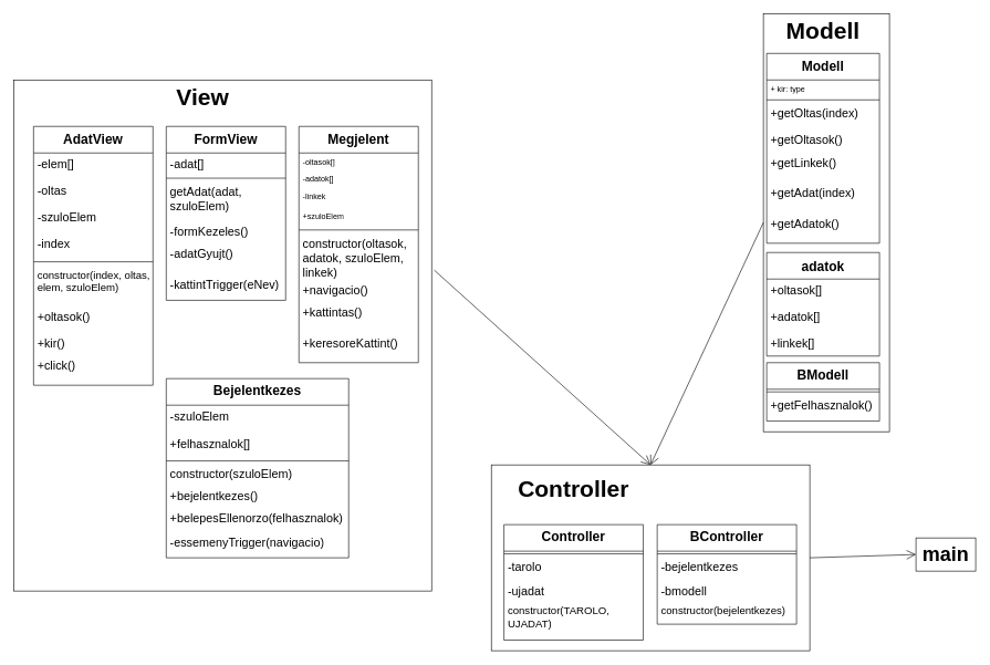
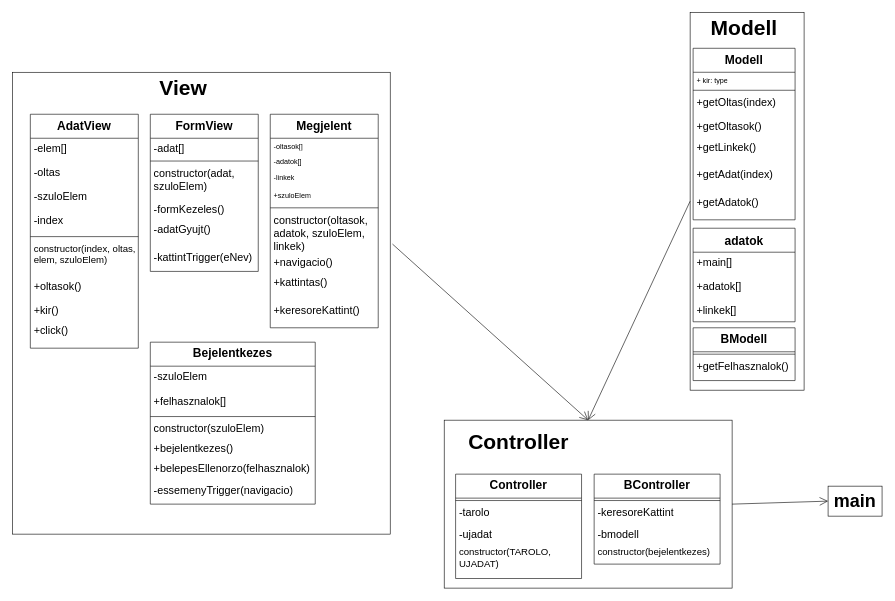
  <mxCell id="0" />
  <mxCell id="1" parent="0" />
  <mxCell id="2" value="" style="rounded=0;whiteSpace=wrap;html=1;direction=south;" parent="1" vertex="1"><mxGeometry x="740" y="700" width="480" height="280" as="geometry" /></mxCell>
  <mxCell id="3" value="" style="rounded=0;whiteSpace=wrap;html=1;direction=south;" parent="1" vertex="1"><mxGeometry x="20" y="120" width="630" height="770" as="geometry" /></mxCell>
  <mxCell id="4" value="" style="rounded=0;whiteSpace=wrap;html=1;direction=south;" parent="1" vertex="1"><mxGeometry x="1150" width="190" height="630" as="geometry" y="20" /></mxCell>
  <mxCell id="5" value="Controller" style="swimlane;fontStyle=1;align=center;verticalAlign=top;childLayout=stackLayout;horizontal=1;startSize=40;horizontalStack=0;resizeParent=1;resizeParentMax=0;resizeLast=0;collapsible=1;marginBottom=0;whiteSpace=wrap;html=1;fontSize=20;" parent="1" vertex="1"><mxGeometry x="759" y="790" width="210" height="174" as="geometry" /></mxCell>
  <mxCell id="6" value="" style="line;strokeWidth=1;fillColor=none;align=left;verticalAlign=middle;spacingTop=-1;spacingLeft=3;spacingRight=3;rotatable=0;labelPosition=right;points=[];portConstraint=eastwest;strokeColor=inherit;" parent="5" vertex="1"><mxGeometry y="40" width="210" height="8" as="geometry" /></mxCell>
  <mxCell id="7" value="-tarolo" style="text;strokeColor=none;fillColor=none;align=left;verticalAlign=top;spacingLeft=4;spacingRight=4;overflow=hidden;rotatable=0;points=[[0,0.5],[1,0.5]];portConstraint=eastwest;whiteSpace=wrap;html=1;fontSize=18;" parent="5" vertex="1"><mxGeometry y="48" width="210" height="36" as="geometry" /></mxCell>
  <mxCell id="8" value="-ujadat" style="text;strokeColor=none;fillColor=none;align=left;verticalAlign=top;spacingLeft=4;spacingRight=4;overflow=hidden;rotatable=0;points=[[0,0.5],[1,0.5]];portConstraint=eastwest;whiteSpace=wrap;html=1;fontSize=18;" parent="5" vertex="1"><mxGeometry y="84" width="210" height="30" as="geometry" /></mxCell>
  <mxCell id="9" value="constructor(TAROLO, UJADAT)" style="text;strokeColor=none;fillColor=none;align=left;verticalAlign=top;spacingLeft=4;spacingRight=4;overflow=hidden;rotatable=0;points=[[0,0.5],[1,0.5]];portConstraint=eastwest;whiteSpace=wrap;html=1;fontSize=16;" parent="5" vertex="1"><mxGeometry y="114" width="210" height="60" as="geometry" /></mxCell>
  <mxCell id="10" value="AdatView" style="swimlane;fontStyle=1;align=center;verticalAlign=top;childLayout=stackLayout;horizontal=1;startSize=40;horizontalStack=0;resizeParent=1;resizeParentMax=0;resizeLast=0;collapsible=1;marginBottom=0;whiteSpace=wrap;html=1;fontSize=20;" parent="1" vertex="1"><mxGeometry x="50" y="190" width="180" height="390" as="geometry" /></mxCell>
  <mxCell id="11" value="-elem[]" style="text;strokeColor=none;fillColor=none;align=left;verticalAlign=top;spacingLeft=4;spacingRight=4;overflow=hidden;rotatable=0;points=[[0,0.5],[1,0.5]];portConstraint=eastwest;whiteSpace=wrap;html=1;fontSize=18;" parent="10" vertex="1"><mxGeometry y="40" width="180" height="40" as="geometry" /></mxCell>
  <mxCell id="12" value="-oltas" style="text;strokeColor=none;fillColor=none;align=left;verticalAlign=top;spacingLeft=4;spacingRight=4;overflow=hidden;rotatable=0;points=[[0,0.5],[1,0.5]];portConstraint=eastwest;whiteSpace=wrap;html=1;fontSize=18;" parent="10" vertex="1"><mxGeometry y="80" width="180" height="40" as="geometry" /></mxCell>
  <mxCell id="13" value="-szuloElem" style="text;strokeColor=none;fillColor=none;align=left;verticalAlign=top;spacingLeft=4;spacingRight=4;overflow=hidden;rotatable=0;points=[[0,0.5],[1,0.5]];portConstraint=eastwest;whiteSpace=wrap;html=1;fontSize=18;" parent="10" vertex="1"><mxGeometry y="120" width="180" height="40" as="geometry" /></mxCell>
  <mxCell id="14" value="-index" style="text;strokeColor=none;fillColor=none;align=left;verticalAlign=top;spacingLeft=4;spacingRight=4;overflow=hidden;rotatable=0;points=[[0,0.5],[1,0.5]];portConstraint=eastwest;whiteSpace=wrap;html=1;fontSize=18;" parent="10" vertex="1"><mxGeometry y="160" width="180" height="40" as="geometry" /></mxCell>
  <mxCell id="15" value="" style="line;strokeWidth=1;fillColor=none;align=left;verticalAlign=middle;spacingTop=-1;spacingLeft=3;spacingRight=3;rotatable=0;labelPosition=right;points=[];portConstraint=eastwest;strokeColor=inherit;" parent="10" vertex="1"><mxGeometry y="200" width="180" height="8" as="geometry" /></mxCell>
  <mxCell id="16" value="constructor(index, oltas, elem, szuloElem)" style="text;strokeColor=none;fillColor=none;align=left;verticalAlign=top;spacingLeft=4;spacingRight=4;overflow=hidden;rotatable=0;points=[[0,0.5],[1,0.5]];portConstraint=eastwest;whiteSpace=wrap;html=1;fontSize=16;" parent="10" vertex="1"><mxGeometry y="208" width="180" height="62" as="geometry" /></mxCell>
  <mxCell id="17" value="+oltasok()" style="text;strokeColor=none;fillColor=none;align=left;verticalAlign=top;spacingLeft=4;spacingRight=4;overflow=hidden;rotatable=0;points=[[0,0.5],[1,0.5]];portConstraint=eastwest;whiteSpace=wrap;html=1;fontSize=18;" parent="10" vertex="1"><mxGeometry y="270" width="180" height="40" as="geometry" /></mxCell>
  <mxCell id="18" value="+kir()" style="text;strokeColor=none;fillColor=none;align=left;verticalAlign=top;spacingLeft=4;spacingRight=4;overflow=hidden;rotatable=0;points=[[0,0.5],[1,0.5]];portConstraint=eastwest;whiteSpace=wrap;html=1;fontSize=18;" parent="10" vertex="1"><mxGeometry y="310" width="180" height="34" as="geometry" /></mxCell>
  <mxCell id="19" value="+click()" style="text;strokeColor=none;fillColor=none;align=left;verticalAlign=top;spacingLeft=4;spacingRight=4;overflow=hidden;rotatable=0;points=[[0,0.5],[1,0.5]];portConstraint=eastwest;whiteSpace=wrap;html=1;fontSize=18;" parent="10" vertex="1"><mxGeometry y="344" width="180" height="46" as="geometry" /></mxCell>
  <mxCell id="20" value="View&amp;nbsp;" style="text;html=1;strokeColor=none;fillColor=none;align=center;verticalAlign=middle;whiteSpace=wrap;rounded=0;fontSize=35;fontStyle=1" parent="1" vertex="1"><mxGeometry x="260" y="130" width="100" height="30" as="geometry" /></mxCell>
  <mxCell id="21" value="Modell" style="text;html=1;strokeColor=none;fillColor=none;align=center;verticalAlign=middle;whiteSpace=wrap;rounded=0;fontSize=35;fontStyle=1" parent="1" vertex="1"><mxGeometry x="1190" y="30" width="100" height="30" as="geometry" /></mxCell>
  <mxCell id="22" value="Controller" style="text;html=1;strokeColor=none;fillColor=none;align=center;verticalAlign=middle;whiteSpace=wrap;rounded=0;fontSize=35;fontStyle=1" parent="1" vertex="1"><mxGeometry x="814" y="720" width="100" height="30" as="geometry" /></mxCell>
  <mxCell id="23" value="FormView" style="swimlane;fontStyle=1;align=center;verticalAlign=top;childLayout=stackLayout;horizontal=1;startSize=40;horizontalStack=0;resizeParent=1;resizeParentMax=0;resizeLast=0;collapsible=1;marginBottom=0;whiteSpace=wrap;html=1;fontSize=20;" parent="1" vertex="1"><mxGeometry x="250" y="190" width="180" height="262" as="geometry" /></mxCell>
  <mxCell id="24" value="-adat[]" style="text;strokeColor=none;fillColor=none;align=left;verticalAlign=top;spacingLeft=4;spacingRight=4;overflow=hidden;rotatable=0;points=[[0,0.5],[1,0.5]];portConstraint=eastwest;whiteSpace=wrap;html=1;fontSize=18;" parent="23" vertex="1"><mxGeometry y="40" width="180" height="34" as="geometry" /></mxCell>
  <mxCell id="25" value="" style="line;strokeWidth=1;fillColor=none;align=left;verticalAlign=middle;spacingTop=-1;spacingLeft=3;spacingRight=3;rotatable=0;labelPosition=right;points=[];portConstraint=eastwest;strokeColor=inherit;" parent="23" vertex="1"><mxGeometry y="74" width="180" height="8" as="geometry" /></mxCell>
- <mxCell id="26" value="getAdat(adat, szuloElem)" style="text;strokeColor=none;fillColor=none;align=left;verticalAlign=top;spacingLeft=4;spacingRight=4;overflow=hidden;rotatable=0;points=[[0,0.5],[1,0.5]];portConstraint=eastwest;whiteSpace=wrap;html=1;fontSize=18;" parent="23" vertex="1"><mxGeometry y="82" width="180" height="60" as="geometry" /></mxCell>
+ <mxCell id="26" value="constructor(adat, szuloElem)" style="text;strokeColor=none;fillColor=none;align=left;verticalAlign=top;spacingLeft=4;spacingRight=4;overflow=hidden;rotatable=0;points=[[0,0.5],[1,0.5]];portConstraint=eastwest;whiteSpace=wrap;html=1;fontSize=18;" parent="23" vertex="1"><mxGeometry y="82" width="180" height="60" as="geometry" /></mxCell>
  <mxCell id="27" value="-formKezeles()" style="text;strokeColor=none;fillColor=none;align=left;verticalAlign=top;spacingLeft=4;spacingRight=4;overflow=hidden;rotatable=0;points=[[0,0.5],[1,0.5]];portConstraint=eastwest;whiteSpace=wrap;html=1;fontSize=18;" parent="23" vertex="1"><mxGeometry y="142" width="180" height="34" as="geometry" /></mxCell>
  <mxCell id="28" value="-adatGyujt()" style="text;strokeColor=none;fillColor=none;align=left;verticalAlign=top;spacingLeft=4;spacingRight=4;overflow=hidden;rotatable=0;points=[[0,0.5],[1,0.5]];portConstraint=eastwest;whiteSpace=wrap;html=1;fontSize=18;" parent="23" vertex="1"><mxGeometry y="176" width="180" height="46" as="geometry" /></mxCell>
  <mxCell id="29" value="-kattintTrigger(eNev)" style="text;strokeColor=none;fillColor=none;align=left;verticalAlign=top;spacingLeft=4;spacingRight=4;overflow=hidden;rotatable=0;points=[[0,0.5],[1,0.5]];portConstraint=eastwest;whiteSpace=wrap;html=1;fontSize=18;" parent="23" vertex="1"><mxGeometry y="222" width="180" height="40" as="geometry" /></mxCell>
  <mxCell id="30" value="Megjelent" style="swimlane;fontStyle=1;align=center;verticalAlign=top;childLayout=stackLayout;horizontal=1;startSize=40;horizontalStack=0;resizeParent=1;resizeParentMax=0;resizeLast=0;collapsible=1;marginBottom=0;whiteSpace=wrap;html=1;fontSize=20;" parent="1" vertex="1"><mxGeometry x="450" y="190" width="180" height="356" as="geometry" /></mxCell>
  <mxCell id="31" value="-oltasok[]" style="text;strokeColor=none;fillColor=none;align=left;verticalAlign=top;spacingLeft=4;spacingRight=4;overflow=hidden;rotatable=0;points=[[0,0.5],[1,0.5]];portConstraint=eastwest;whiteSpace=wrap;html=1;" parent="30" vertex="1"><mxGeometry y="40" width="180" height="26" as="geometry" /></mxCell>
  <mxCell id="32" value="-adatok[]" style="text;strokeColor=none;fillColor=none;align=left;verticalAlign=top;spacingLeft=4;spacingRight=4;overflow=hidden;rotatable=0;points=[[0,0.5],[1,0.5]];portConstraint=eastwest;whiteSpace=wrap;html=1;" parent="30" vertex="1"><mxGeometry y="66" width="180" height="26" as="geometry" /></mxCell>
  <mxCell id="33" value="-linkek" style="text;strokeColor=none;fillColor=none;align=left;verticalAlign=top;spacingLeft=4;spacingRight=4;overflow=hidden;rotatable=0;points=[[0,0.5],[1,0.5]];portConstraint=eastwest;whiteSpace=wrap;html=1;" parent="30" vertex="1"><mxGeometry y="92" width="180" height="30" as="geometry" /></mxCell>
  <mxCell id="34" value="+szuloElem" style="text;strokeColor=none;fillColor=none;align=left;verticalAlign=top;spacingLeft=4;spacingRight=4;overflow=hidden;rotatable=0;points=[[0,0.5],[1,0.5]];portConstraint=eastwest;whiteSpace=wrap;html=1;" parent="30" vertex="1"><mxGeometry y="122" width="180" height="30" as="geometry" /></mxCell>
  <mxCell id="35" value="" style="line;strokeWidth=1;fillColor=none;align=left;verticalAlign=middle;spacingTop=-1;spacingLeft=3;spacingRight=3;rotatable=0;labelPosition=right;points=[];portConstraint=eastwest;strokeColor=inherit;" parent="30" vertex="1"><mxGeometry y="152" width="180" height="8" as="geometry" /></mxCell>
  <mxCell id="36" value="constructor(oltasok, adatok, szuloElem, linkek)" style="text;strokeColor=none;fillColor=none;align=left;verticalAlign=top;spacingLeft=4;spacingRight=4;overflow=hidden;rotatable=0;points=[[0,0.5],[1,0.5]];portConstraint=eastwest;whiteSpace=wrap;html=1;fontSize=18;" parent="30" vertex="1"><mxGeometry y="160" width="180" height="70" as="geometry" /></mxCell>
  <mxCell id="37" value="+navigacio()" style="text;strokeColor=none;fillColor=none;align=left;verticalAlign=top;spacingLeft=4;spacingRight=4;overflow=hidden;rotatable=0;points=[[0,0.5],[1,0.5]];portConstraint=eastwest;whiteSpace=wrap;html=1;fontSize=18;" parent="30" vertex="1"><mxGeometry y="230" width="180" height="34" as="geometry" /></mxCell>
  <mxCell id="38" value="+kattintas()" style="text;strokeColor=none;fillColor=none;align=left;verticalAlign=top;spacingLeft=4;spacingRight=4;overflow=hidden;rotatable=0;points=[[0,0.5],[1,0.5]];portConstraint=eastwest;whiteSpace=wrap;html=1;fontSize=18;" parent="30" vertex="1"><mxGeometry y="264" width="180" height="46" as="geometry" /></mxCell>
  <mxCell id="39" value="+keresoreKattint()" style="text;strokeColor=none;fillColor=none;align=left;verticalAlign=top;spacingLeft=4;spacingRight=4;overflow=hidden;rotatable=0;points=[[0,0.5],[1,0.5]];portConstraint=eastwest;whiteSpace=wrap;html=1;fontSize=18;" parent="30" vertex="1"><mxGeometry y="310" width="180" height="46" as="geometry" /></mxCell>
  <mxCell id="40" value="Modell" style="swimlane;fontStyle=1;align=center;verticalAlign=top;childLayout=stackLayout;horizontal=1;startSize=40;horizontalStack=0;resizeParent=1;resizeParentMax=0;resizeLast=0;collapsible=1;marginBottom=0;whiteSpace=wrap;html=1;fontSize=20;" parent="1" vertex="1"><mxGeometry x="1155" y="80" width="170" height="286" as="geometry" /></mxCell>
  <mxCell id="41" value="+ kir: type" style="text;strokeColor=none;fillColor=none;align=left;verticalAlign=top;spacingLeft=4;spacingRight=4;overflow=hidden;rotatable=0;points=[[0,0.5],[1,0.5]];portConstraint=eastwest;whiteSpace=wrap;html=1;" parent="40" vertex="1"><mxGeometry y="40" width="170" height="26" as="geometry" /></mxCell>
  <mxCell id="42" value="" style="line;strokeWidth=1;fillColor=none;align=left;verticalAlign=middle;spacingTop=-1;spacingLeft=3;spacingRight=3;rotatable=0;labelPosition=right;points=[];portConstraint=eastwest;strokeColor=inherit;" parent="40" vertex="1"><mxGeometry y="66" width="170" height="8" as="geometry" /></mxCell>
  <mxCell id="43" value="+getOltas(index)" style="text;strokeColor=none;fillColor=none;align=left;verticalAlign=top;spacingLeft=4;spacingRight=4;overflow=hidden;rotatable=0;points=[[0,0.5],[1,0.5]];portConstraint=eastwest;whiteSpace=wrap;html=1;fontSize=18;" parent="40" vertex="1"><mxGeometry y="74" width="170" height="40" as="geometry" /></mxCell>
  <mxCell id="44" value="+getOltasok()" style="text;strokeColor=none;fillColor=none;align=left;verticalAlign=top;spacingLeft=4;spacingRight=4;overflow=hidden;rotatable=0;points=[[0,0.5],[1,0.5]];portConstraint=eastwest;whiteSpace=wrap;html=1;fontSize=18;" parent="40" vertex="1"><mxGeometry y="114" width="170" height="34" as="geometry" /></mxCell>
  <mxCell id="45" value="+getLinkek()" style="text;strokeColor=none;fillColor=none;align=left;verticalAlign=top;spacingLeft=4;spacingRight=4;overflow=hidden;rotatable=0;points=[[0,0.5],[1,0.5]];portConstraint=eastwest;whiteSpace=wrap;html=1;fontSize=18;" parent="40" vertex="1"><mxGeometry y="148" width="170" height="46" as="geometry" /></mxCell>
  <mxCell id="46" value="+getAdat(index)" style="text;strokeColor=none;fillColor=none;align=left;verticalAlign=top;spacingLeft=4;spacingRight=4;overflow=hidden;rotatable=0;points=[[0,0.5],[1,0.5]];portConstraint=eastwest;whiteSpace=wrap;html=1;fontSize=18;" parent="40" vertex="1"><mxGeometry y="194" width="170" height="46" as="geometry" /></mxCell>
  <mxCell id="47" value="+getAdatok()" style="text;strokeColor=none;fillColor=none;align=left;verticalAlign=top;spacingLeft=4;spacingRight=4;overflow=hidden;rotatable=0;points=[[0,0.5],[1,0.5]];portConstraint=eastwest;whiteSpace=wrap;html=1;fontSize=18;" parent="40" vertex="1"><mxGeometry y="240" width="170" height="46" as="geometry" /></mxCell>
  <mxCell id="48" value="adatok" style="swimlane;fontStyle=1;childLayout=stackLayout;horizontal=1;startSize=40;fillColor=none;horizontalStack=0;resizeParent=1;resizeParentMax=0;resizeLast=0;collapsible=1;marginBottom=0;whiteSpace=wrap;html=1;fontSize=20;" parent="1" vertex="1"><mxGeometry x="1155" y="380" width="170" height="156" as="geometry" /></mxCell>
- <mxCell id="49" value="+oltasok[]" style="text;strokeColor=none;fillColor=none;align=left;verticalAlign=top;spacingLeft=4;spacingRight=4;overflow=hidden;rotatable=0;points=[[0,0.5],[1,0.5]];portConstraint=eastwest;whiteSpace=wrap;html=1;fontSize=18;" parent="48" vertex="1"><mxGeometry y="40" width="170" height="40" as="geometry" /></mxCell>
+ <mxCell id="49" value="+main[]" style="text;strokeColor=none;fillColor=none;align=left;verticalAlign=top;spacingLeft=4;spacingRight=4;overflow=hidden;rotatable=0;points=[[0,0.5],[1,0.5]];portConstraint=eastwest;whiteSpace=wrap;html=1;fontSize=18;" parent="48" vertex="1"><mxGeometry y="40" width="170" height="40" as="geometry" /></mxCell>
  <mxCell id="50" value="+adatok[]" style="text;strokeColor=none;fillColor=none;align=left;verticalAlign=top;spacingLeft=4;spacingRight=4;overflow=hidden;rotatable=0;points=[[0,0.5],[1,0.5]];portConstraint=eastwest;whiteSpace=wrap;html=1;fontSize=18;" parent="48" vertex="1"><mxGeometry y="80" width="170" height="40" as="geometry" /></mxCell>
  <mxCell id="51" value="+linkek[]" style="text;strokeColor=none;fillColor=none;align=left;verticalAlign=top;spacingLeft=4;spacingRight=4;overflow=hidden;rotatable=0;points=[[0,0.5],[1,0.5]];portConstraint=eastwest;whiteSpace=wrap;html=1;fontSize=18;" parent="48" vertex="1"><mxGeometry y="120" width="170" height="36" as="geometry" /></mxCell>
  <mxCell id="52" value="main" style="html=1;whiteSpace=wrap;fontSize=30;fontStyle=1" parent="1" vertex="1"><mxGeometry x="1380" y="810" width="90" height="50" as="geometry" /></mxCell>
  <mxCell id="53" value="" style="endArrow=open;endFill=1;endSize=12;html=1;rounded=0;exitX=0.372;exitY=-0.006;exitDx=0;exitDy=0;exitPerimeter=0;entryX=0;entryY=0.5;entryDx=0;entryDy=0;" parent="1" source="3" target="2" edge="1"><mxGeometry width="160" relative="1" as="geometry"><mxPoint x="340" y="740" as="sourcePoint" /><mxPoint x="500" y="740" as="targetPoint" /></mxGeometry></mxCell>
  <mxCell id="54" value="" style="endArrow=open;endFill=1;endSize=12;html=1;rounded=0;exitX=0.5;exitY=1;exitDx=0;exitDy=0;entryX=0;entryY=0.5;entryDx=0;entryDy=0;" parent="1" source="4" target="2" edge="1"><mxGeometry width="160" relative="1" as="geometry"><mxPoint x="900" y="390" as="sourcePoint" /><mxPoint x="1060" y="390" as="targetPoint" /></mxGeometry></mxCell>
  <mxCell id="55" value="" style="endArrow=open;endFill=1;endSize=12;html=1;rounded=0;exitX=0.5;exitY=0;exitDx=0;exitDy=0;entryX=0;entryY=0.5;entryDx=0;entryDy=0;" parent="1" source="2" target="52" edge="1"><mxGeometry width="160" relative="1" as="geometry"><mxPoint x="1170" y="930" as="sourcePoint" /><mxPoint x="1330" y="930" as="targetPoint" /></mxGeometry></mxCell>
  <mxCell id="56" value="Bejelentkezes" style="swimlane;fontStyle=1;align=center;verticalAlign=top;childLayout=stackLayout;horizontal=1;startSize=40;horizontalStack=0;resizeParent=1;resizeParentMax=0;resizeLast=0;collapsible=1;marginBottom=0;whiteSpace=wrap;html=1;fontSize=20;" vertex="1" parent="1"><mxGeometry x="250" y="570" width="275" height="270" as="geometry" /></mxCell>
  <mxCell id="57" value="-szuloElem&lt;br&gt;&lt;br&gt;+felhasznalok[]" style="text;strokeColor=none;fillColor=none;align=left;verticalAlign=top;spacingLeft=4;spacingRight=4;overflow=hidden;rotatable=0;points=[[0,0.5],[1,0.5]];portConstraint=eastwest;whiteSpace=wrap;html=1;fontSize=18;" vertex="1" parent="56"><mxGeometry y="40" width="275" height="80" as="geometry" /></mxCell>
  <mxCell id="58" value="" style="line;strokeWidth=1;fillColor=none;align=left;verticalAlign=middle;spacingTop=-1;spacingLeft=3;spacingRight=3;rotatable=0;labelPosition=right;points=[];portConstraint=eastwest;strokeColor=inherit;" vertex="1" parent="56"><mxGeometry y="120" width="275" height="8" as="geometry" /></mxCell>
  <mxCell id="59" value="constructor(szuloElem)" style="text;strokeColor=none;fillColor=none;align=left;verticalAlign=top;spacingLeft=4;spacingRight=4;overflow=hidden;rotatable=0;points=[[0,0.5],[1,0.5]];portConstraint=eastwest;whiteSpace=wrap;html=1;fontSize=18;" vertex="1" parent="56"><mxGeometry y="128" width="275" height="32" as="geometry" /></mxCell>
  <mxCell id="60" value="+bejelentkezes()" style="text;strokeColor=none;fillColor=none;align=left;verticalAlign=top;spacingLeft=4;spacingRight=4;overflow=hidden;rotatable=0;points=[[0,0.5],[1,0.5]];portConstraint=eastwest;whiteSpace=wrap;html=1;fontSize=18;" vertex="1" parent="56"><mxGeometry y="160" width="275" height="34" as="geometry" /></mxCell>
  <mxCell id="61" value="+belepesEllenorzo(felhasznalok)" style="text;strokeColor=none;fillColor=none;align=left;verticalAlign=top;spacingLeft=4;spacingRight=4;overflow=hidden;rotatable=0;points=[[0,0.5],[1,0.5]];portConstraint=eastwest;whiteSpace=wrap;html=1;fontSize=18;" vertex="1" parent="56"><mxGeometry y="194" width="275" height="36" as="geometry" /></mxCell>
  <mxCell id="62" value="-essemenyTrigger(navigacio)" style="text;strokeColor=none;fillColor=none;align=left;verticalAlign=top;spacingLeft=4;spacingRight=4;overflow=hidden;rotatable=0;points=[[0,0.5],[1,0.5]];portConstraint=eastwest;whiteSpace=wrap;html=1;fontSize=18;" vertex="1" parent="56"><mxGeometry y="230" width="275" height="40" as="geometry" /></mxCell>
  <mxCell id="63" value="BController" style="swimlane;fontStyle=1;align=center;verticalAlign=top;childLayout=stackLayout;horizontal=1;startSize=40;horizontalStack=0;resizeParent=1;resizeParentMax=0;resizeLast=0;collapsible=1;marginBottom=0;whiteSpace=wrap;html=1;fontSize=20;" vertex="1" parent="1"><mxGeometry x="990" y="790" width="210" height="150" as="geometry" /></mxCell>
  <mxCell id="64" value="" style="line;strokeWidth=1;fillColor=none;align=left;verticalAlign=middle;spacingTop=-1;spacingLeft=3;spacingRight=3;rotatable=0;labelPosition=right;points=[];portConstraint=eastwest;strokeColor=inherit;" vertex="1" parent="63"><mxGeometry y="40" width="210" height="8" as="geometry" /></mxCell>
- <mxCell id="65" value="-bejelentkezes" style="text;strokeColor=none;fillColor=none;align=left;verticalAlign=top;spacingLeft=4;spacingRight=4;overflow=hidden;rotatable=0;points=[[0,0.5],[1,0.5]];portConstraint=eastwest;whiteSpace=wrap;html=1;fontSize=18;" vertex="1" parent="63"><mxGeometry y="48" width="210" height="36" as="geometry" /></mxCell>
+ <mxCell id="65" value="-keresoreKattint" style="text;strokeColor=none;fillColor=none;align=left;verticalAlign=top;spacingLeft=4;spacingRight=4;overflow=hidden;rotatable=0;points=[[0,0.5],[1,0.5]];portConstraint=eastwest;whiteSpace=wrap;html=1;fontSize=18;" vertex="1" parent="63"><mxGeometry y="48" width="210" height="36" as="geometry" /></mxCell>
  <mxCell id="66" value="-bmodell" style="text;strokeColor=none;fillColor=none;align=left;verticalAlign=top;spacingLeft=4;spacingRight=4;overflow=hidden;rotatable=0;points=[[0,0.5],[1,0.5]];portConstraint=eastwest;whiteSpace=wrap;html=1;fontSize=18;" vertex="1" parent="63"><mxGeometry y="84" width="210" height="30" as="geometry" /></mxCell>
  <mxCell id="67" value="constructor(bejelentkezes)" style="text;strokeColor=none;fillColor=none;align=left;verticalAlign=top;spacingLeft=4;spacingRight=4;overflow=hidden;rotatable=0;points=[[0,0.5],[1,0.5]];portConstraint=eastwest;whiteSpace=wrap;html=1;fontSize=16;" vertex="1" parent="63"><mxGeometry y="114" width="210" height="36" as="geometry" /></mxCell>
  <mxCell id="68" value="BModell" style="swimlane;fontStyle=1;align=center;verticalAlign=top;childLayout=stackLayout;horizontal=1;startSize=40;horizontalStack=0;resizeParent=1;resizeParentMax=0;resizeLast=0;collapsible=1;marginBottom=0;whiteSpace=wrap;html=1;fontSize=20;" vertex="1" parent="1"><mxGeometry x="1155" y="546" width="170" height="88" as="geometry" /></mxCell>
  <mxCell id="69" value="" style="line;strokeWidth=1;fillColor=none;align=left;verticalAlign=middle;spacingTop=-1;spacingLeft=3;spacingRight=3;rotatable=0;labelPosition=right;points=[];portConstraint=eastwest;strokeColor=inherit;" vertex="1" parent="68"><mxGeometry y="40" width="170" height="8" as="geometry" /></mxCell>
  <mxCell id="70" value="+getFelhasznalok()" style="text;strokeColor=none;fillColor=none;align=left;verticalAlign=top;spacingLeft=4;spacingRight=4;overflow=hidden;rotatable=0;points=[[0,0.5],[1,0.5]];portConstraint=eastwest;whiteSpace=wrap;html=1;fontSize=18;" vertex="1" parent="68"><mxGeometry y="48" width="170" height="40" as="geometry" /></mxCell>
